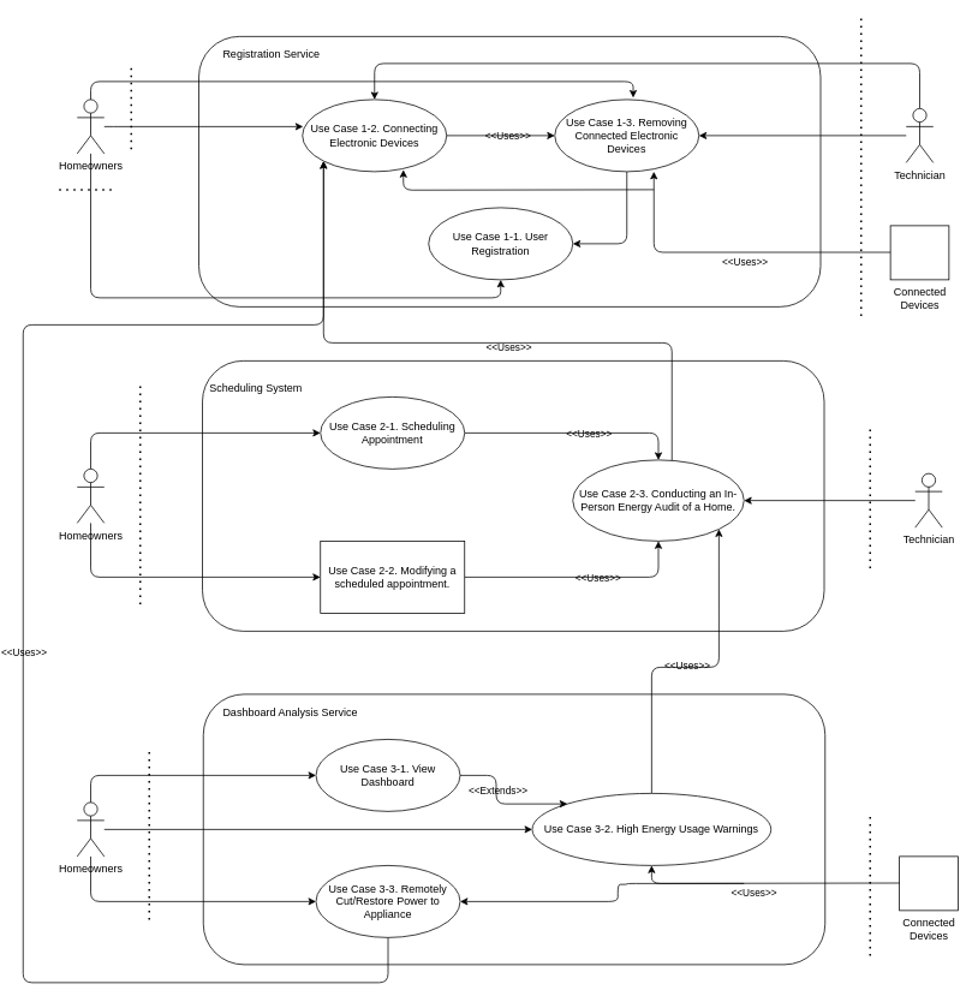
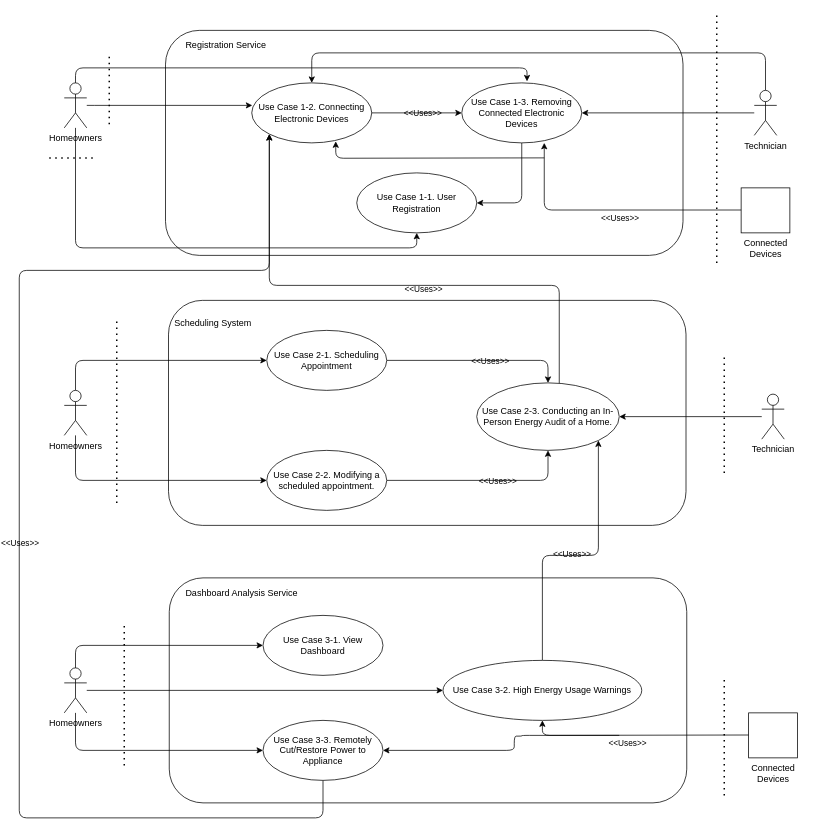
  <mxCell id="0" />
  <mxCell id="1" parent="0" />
  <mxCell id="2" value="" style="rounded=1;whiteSpace=wrap;html=1;labelBackgroundColor=none;" parent="1" vertex="1"><mxGeometry x="215" y="40" width="690" height="300" as="geometry" /></mxCell>
  <mxCell id="3" value="" style="rounded=1;whiteSpace=wrap;html=1;labelBackgroundColor=none;" parent="1" vertex="1"><mxGeometry x="219" y="400" width="690" height="300" as="geometry" /></mxCell>
  <mxCell id="4" style="edgeStyle=orthogonalEdgeStyle;rounded=1;orthogonalLoop=1;jettySize=auto;html=1;entryX=0;entryY=0.5;entryDx=0;entryDy=0;labelBackgroundColor=none;fontColor=default;" parent="1" source="6" target="11" edge="1"><mxGeometry relative="1" as="geometry"><Array as="points"><mxPoint x="95" y="480" /></Array></mxGeometry></mxCell>
  <mxCell id="5" style="edgeStyle=orthogonalEdgeStyle;rounded=1;orthogonalLoop=1;jettySize=auto;html=1;entryX=0;entryY=0.5;entryDx=0;entryDy=0;labelBackgroundColor=none;fontColor=default;" parent="1" source="6" target="14" edge="1"><mxGeometry relative="1" as="geometry"><Array as="points"><mxPoint x="95" y="640" /></Array></mxGeometry></mxCell>
  <mxCell id="6" value="Homeowners" style="shape=umlActor;verticalLabelPosition=bottom;verticalAlign=top;html=1;outlineConnect=0;labelBackgroundColor=none;rounded=1;" parent="1" vertex="1"><mxGeometry x="80" y="520" width="30" height="60" as="geometry" /></mxCell>
  <mxCell id="7" style="edgeStyle=orthogonalEdgeStyle;rounded=1;orthogonalLoop=1;jettySize=auto;html=1;entryX=1;entryY=0.5;entryDx=0;entryDy=0;labelBackgroundColor=none;fontColor=default;" parent="1" source="8" target="17" edge="1"><mxGeometry relative="1" as="geometry" /></mxCell>
  <mxCell id="8" value="Technician" style="shape=umlActor;verticalLabelPosition=bottom;verticalAlign=top;html=1;outlineConnect=0;labelBackgroundColor=none;rounded=1;" parent="1" vertex="1"><mxGeometry x="1010" y="525" width="30" height="60" as="geometry" /></mxCell>
  <mxCell id="9" style="edgeStyle=orthogonalEdgeStyle;rounded=1;orthogonalLoop=1;jettySize=auto;html=1;entryX=0.5;entryY=0;entryDx=0;entryDy=0;labelBackgroundColor=none;fontColor=default;" parent="1" source="11" target="17" edge="1"><mxGeometry relative="1" as="geometry" /></mxCell>
  <mxCell id="10" value="&amp;lt;&amp;lt;Uses&amp;gt;&amp;gt;" style="edgeLabel;html=1;align=center;verticalAlign=middle;resizable=0;points=[];labelBackgroundColor=none;rounded=1;" parent="9" vertex="1" connectable="0"><mxGeometry x="0.12" relative="1" as="geometry"><mxPoint as="offset" /></mxGeometry></mxCell>
  <mxCell id="11" value="Use Case 2-1. Scheduling Appointment" style="ellipse;whiteSpace=wrap;html=1;labelBackgroundColor=none;rounded=1;" parent="1" vertex="1"><mxGeometry x="350" y="440" width="160" height="80" as="geometry" /></mxCell>
  <mxCell id="12" style="edgeStyle=orthogonalEdgeStyle;rounded=1;orthogonalLoop=1;jettySize=auto;html=1;entryX=0.5;entryY=1;entryDx=0;entryDy=0;labelBackgroundColor=none;fontColor=default;" parent="1" source="14" target="17" edge="1"><mxGeometry relative="1" as="geometry" /></mxCell>
  <mxCell id="13" value="&amp;lt;&amp;lt;Uses&amp;gt;&amp;gt;" style="edgeLabel;html=1;align=center;verticalAlign=middle;resizable=0;points=[];labelBackgroundColor=none;rounded=1;" parent="12" vertex="1" connectable="0"><mxGeometry x="0.237" y="2" relative="1" as="geometry"><mxPoint x="-11" y="2" as="offset" /></mxGeometry></mxCell>
- <mxCell id="14" value="Use Case 2-2. Modifying a scheduled appointment." style="whiteSpace=wrap;html=1;labelBackgroundColor=none;rounded=0;" parent="1" vertex="1"><mxGeometry x="350" y="600" width="160" height="80" as="geometry" /></mxCell>
+ <mxCell id="14" value="Use Case 2-2. Modifying a scheduled appointment." style="ellipse;whiteSpace=wrap;html=1;labelBackgroundColor=none;rounded=1;" parent="1" vertex="1"><mxGeometry x="350" y="600" width="160" height="80" as="geometry" /></mxCell>
  <mxCell id="15" style="edgeStyle=orthogonalEdgeStyle;rounded=1;orthogonalLoop=1;jettySize=auto;html=1;entryX=0;entryY=1;entryDx=0;entryDy=0;labelBackgroundColor=none;fontColor=default;" parent="1" source="17" target="19" edge="1"><mxGeometry relative="1" as="geometry"><Array as="points"><mxPoint x="740" y="380" /><mxPoint x="353" y="380" /></Array></mxGeometry></mxCell>
  <mxCell id="16" value="&amp;lt;&amp;lt;Uses&amp;gt;&amp;gt;" style="edgeLabel;html=1;align=center;verticalAlign=middle;resizable=0;points=[];labelBackgroundColor=none;rounded=1;" parent="15" vertex="1" connectable="0"><mxGeometry x="-0.133" y="4" relative="1" as="geometry"><mxPoint as="offset" /></mxGeometry></mxCell>
  <mxCell id="17" value="Use Case 2-3. Conducting an In-Person Energy Audit of a Home." style="ellipse;whiteSpace=wrap;html=1;labelBackgroundColor=none;rounded=1;" parent="1" vertex="1"><mxGeometry x="630" y="510" width="190" height="90" as="geometry" /></mxCell>
  <mxCell id="18" value="Scheduling System" style="text;html=1;strokeColor=none;fillColor=none;align=left;verticalAlign=middle;whiteSpace=wrap;rounded=1;labelBackgroundColor=none;" parent="1" vertex="1"><mxGeometry x="225" y="410" width="110" height="40" as="geometry" /></mxCell>
  <mxCell id="19" value="Use Case 1-2. Connecting Electronic Devices" style="ellipse;whiteSpace=wrap;html=1;labelBackgroundColor=none;rounded=1;" parent="1" vertex="1"><mxGeometry x="330" y="110" width="160" height="80" as="geometry" /></mxCell>
  <mxCell id="20" style="edgeStyle=orthogonalEdgeStyle;rounded=1;orthogonalLoop=1;jettySize=auto;html=1;entryX=1;entryY=0.5;entryDx=0;entryDy=0;labelBackgroundColor=none;fontColor=default;" parent="1" source="21" target="22" edge="1"><mxGeometry relative="1" as="geometry"><Array as="points"><mxPoint x="690" y="270" /></Array></mxGeometry></mxCell>
  <mxCell id="21" value="Use Case 1-3. Removing Connected Electronic Devices" style="ellipse;whiteSpace=wrap;html=1;labelBackgroundColor=none;rounded=1;" parent="1" vertex="1"><mxGeometry x="610" y="110" width="160" height="80" as="geometry" /></mxCell>
  <mxCell id="22" value="Use Case 1-1. User Registration" style="ellipse;whiteSpace=wrap;html=1;labelBackgroundColor=none;rounded=1;" parent="1" vertex="1"><mxGeometry x="470" y="230" width="160" height="80" as="geometry" /></mxCell>
  <mxCell id="23" value="Registration Service" style="text;html=1;strokeColor=none;fillColor=none;align=left;verticalAlign=middle;whiteSpace=wrap;rounded=1;labelBackgroundColor=none;" parent="1" vertex="1"><mxGeometry x="240" y="40" width="175" height="40" as="geometry" /></mxCell>
  <mxCell id="24" value="" style="rounded=1;whiteSpace=wrap;html=1;labelBackgroundColor=none;" parent="1" vertex="1"><mxGeometry x="220" y="770" width="690" height="300" as="geometry" /></mxCell>
  <mxCell id="25" style="edgeStyle=orthogonalEdgeStyle;rounded=1;orthogonalLoop=1;jettySize=auto;html=1;entryX=1;entryY=1;entryDx=0;entryDy=0;labelBackgroundColor=none;fontColor=default;" parent="1" source="27" target="17" edge="1"><mxGeometry relative="1" as="geometry" /></mxCell>
  <mxCell id="26" value="&amp;lt;&amp;lt;Uses&amp;gt;&amp;gt;" style="edgeLabel;html=1;align=center;verticalAlign=middle;resizable=0;points=[];labelBackgroundColor=none;rounded=1;" parent="25" vertex="1" connectable="0"><mxGeometry x="-0.032" y="2" relative="1" as="geometry"><mxPoint x="1" as="offset" /></mxGeometry></mxCell>
  <mxCell id="27" value="Use Case 3-2. High Energy Usage Warnings" style="ellipse;whiteSpace=wrap;html=1;labelBackgroundColor=none;rounded=1;" parent="1" vertex="1"><mxGeometry x="585" y="880" width="265" height="80" as="geometry" /></mxCell>
- <mxCell id="28" style="edgeStyle=orthogonalEdgeStyle;rounded=1;orthogonalLoop=1;jettySize=auto;html=1;exitX=1;exitY=0.5;exitDx=0;exitDy=0;entryX=0;entryY=0;entryDx=0;entryDy=0;labelBackgroundColor=none;fontColor=default;" parent="1" source="30" target="27" edge="1"><mxGeometry relative="1" as="geometry" /></mxCell>
- <mxCell id="29" value="&amp;lt;&amp;lt;Extends&amp;gt;&amp;gt;" style="edgeLabel;html=1;align=center;verticalAlign=middle;resizable=0;points=[];labelBackgroundColor=none;rounded=1;" parent="28" vertex="1" connectable="0"><mxGeometry x="-0.251" y="1" relative="1" as="geometry"><mxPoint as="offset" /></mxGeometry></mxCell>
  <mxCell id="30" value="Use Case 3-1. View Dashboard" style="ellipse;whiteSpace=wrap;html=1;labelBackgroundColor=none;rounded=1;" parent="1" vertex="1"><mxGeometry x="345" y="820" width="160" height="80" as="geometry" /></mxCell>
  <mxCell id="31" style="edgeStyle=orthogonalEdgeStyle;rounded=1;orthogonalLoop=1;jettySize=auto;html=1;exitX=0.5;exitY=1;exitDx=0;exitDy=0;entryX=0;entryY=1;entryDx=0;entryDy=0;labelBackgroundColor=none;fontColor=default;" parent="1" source="33" target="19" edge="1"><mxGeometry relative="1" as="geometry"><mxPoint x="20" y="360" as="targetPoint" /><Array as="points"><mxPoint x="425" y="1090" /><mxPoint x="20" y="1090" /><mxPoint x="20" y="360" /><mxPoint x="353" y="360" /></Array></mxGeometry></mxCell>
  <mxCell id="32" value="&amp;lt;&amp;lt;Uses&amp;gt;&amp;gt;" style="edgeLabel;html=1;align=center;verticalAlign=middle;resizable=0;points=[];labelBackgroundColor=none;rounded=1;" parent="31" vertex="1" connectable="0"><mxGeometry x="-0.033" relative="1" as="geometry"><mxPoint as="offset" /></mxGeometry></mxCell>
  <mxCell id="33" value="Use Case 3-3. Remotely Cut/Restore Power to Appliance" style="ellipse;whiteSpace=wrap;html=1;labelBackgroundColor=none;rounded=1;" parent="1" vertex="1"><mxGeometry x="345" y="960" width="160" height="80" as="geometry" /></mxCell>
  <mxCell id="34" value="Dashboard Analysis Service" style="text;html=1;strokeColor=none;fillColor=none;align=left;verticalAlign=middle;whiteSpace=wrap;rounded=1;labelBackgroundColor=none;" parent="1" vertex="1"><mxGeometry x="240" y="770" width="175" height="40" as="geometry" /></mxCell>
  <mxCell id="35" style="edgeStyle=orthogonalEdgeStyle;rounded=1;orthogonalLoop=1;jettySize=auto;html=1;labelBackgroundColor=none;fontColor=default;" parent="1" source="37" edge="1"><mxGeometry relative="1" as="geometry"><mxPoint x="110" y="140" as="sourcePoint" /><mxPoint x="330.718" y="140" as="targetPoint" /><Array as="points"><mxPoint x="130" y="140" /><mxPoint x="130" y="140" /></Array></mxGeometry></mxCell>
  <mxCell id="36" style="edgeStyle=orthogonalEdgeStyle;rounded=1;orthogonalLoop=1;jettySize=auto;html=1;entryX=0.5;entryY=1;entryDx=0;entryDy=0;labelBackgroundColor=none;fontColor=default;" parent="1" source="37" target="22" edge="1"><mxGeometry relative="1" as="geometry"><Array as="points"><mxPoint x="95" y="330" /><mxPoint x="550" y="330" /></Array></mxGeometry></mxCell>
  <mxCell id="37" value="Homeowners" style="shape=umlActor;verticalLabelPosition=bottom;verticalAlign=top;html=1;outlineConnect=0;labelBackgroundColor=none;rounded=1;" parent="1" vertex="1"><mxGeometry x="80" y="110" width="30" height="60" as="geometry" /></mxCell>
  <mxCell id="38" style="edgeStyle=orthogonalEdgeStyle;rounded=1;orthogonalLoop=1;jettySize=auto;html=1;labelBackgroundColor=none;fontColor=default;" parent="1" source="40" target="21" edge="1"><mxGeometry relative="1" as="geometry" /></mxCell>
  <mxCell id="39" style="edgeStyle=orthogonalEdgeStyle;rounded=1;orthogonalLoop=1;jettySize=auto;html=1;entryX=0.5;entryY=0;entryDx=0;entryDy=0;labelBackgroundColor=none;fontColor=default;" parent="1" source="40" target="19" edge="1"><mxGeometry relative="1" as="geometry"><Array as="points"><mxPoint x="1015" y="70" /><mxPoint x="410" y="70" /></Array></mxGeometry></mxCell>
  <mxCell id="40" value="Technician" style="shape=umlActor;verticalLabelPosition=bottom;verticalAlign=top;html=1;outlineConnect=0;labelBackgroundColor=none;rounded=1;fontFamily=Helvetica;labelPosition=center;align=center;" parent="1" vertex="1"><mxGeometry x="1000" y="120" width="30" height="60" as="geometry" /></mxCell>
  <mxCell id="41" style="edgeStyle=orthogonalEdgeStyle;rounded=1;orthogonalLoop=1;jettySize=auto;html=1;labelBackgroundColor=none;fontColor=default;" parent="1" source="19" target="21" edge="1"><mxGeometry relative="1" as="geometry"><mxPoint x="398" y="79" as="sourcePoint" /><mxPoint x="618" y="119" as="targetPoint" /></mxGeometry></mxCell>
  <mxCell id="42" value="&amp;lt;&amp;lt;Uses&amp;gt;&amp;gt;" style="edgeLabel;html=1;align=center;verticalAlign=middle;resizable=0;points=[];labelBackgroundColor=none;rounded=1;" parent="41" vertex="1" connectable="0"><mxGeometry x="0.12" relative="1" as="geometry"><mxPoint as="offset" /></mxGeometry></mxCell>
  <mxCell id="43" style="edgeStyle=orthogonalEdgeStyle;rounded=1;orthogonalLoop=1;jettySize=auto;html=1;entryX=0.544;entryY=-0.025;entryDx=0;entryDy=0;entryPerimeter=0;labelBackgroundColor=none;fontColor=default;" parent="1" source="37" target="21" edge="1"><mxGeometry relative="1" as="geometry"><Array as="points"><mxPoint x="95" y="90" /><mxPoint x="697" y="90" /></Array></mxGeometry></mxCell>
  <mxCell id="44" style="edgeStyle=orthogonalEdgeStyle;rounded=1;orthogonalLoop=1;jettySize=auto;html=1;entryX=0;entryY=0.5;entryDx=0;entryDy=0;labelBackgroundColor=none;fontColor=default;" parent="1" source="47" target="30" edge="1"><mxGeometry relative="1" as="geometry"><Array as="points"><mxPoint x="95" y="860" /></Array></mxGeometry></mxCell>
  <mxCell id="45" style="edgeStyle=orthogonalEdgeStyle;rounded=1;orthogonalLoop=1;jettySize=auto;html=1;entryX=0;entryY=0.5;entryDx=0;entryDy=0;labelBackgroundColor=none;fontColor=default;" parent="1" source="47" target="33" edge="1"><mxGeometry relative="1" as="geometry"><Array as="points"><mxPoint x="95" y="1000" /></Array></mxGeometry></mxCell>
  <mxCell id="46" style="edgeStyle=orthogonalEdgeStyle;rounded=1;orthogonalLoop=1;jettySize=auto;html=1;entryX=0;entryY=0.5;entryDx=0;entryDy=0;labelBackgroundColor=none;fontColor=default;" parent="1" source="47" target="27" edge="1"><mxGeometry relative="1" as="geometry" /></mxCell>
  <mxCell id="47" value="Homeowners" style="shape=umlActor;verticalLabelPosition=bottom;verticalAlign=top;html=1;outlineConnect=0;labelBackgroundColor=none;rounded=1;" parent="1" vertex="1"><mxGeometry x="80" y="890" width="30" height="60" as="geometry" /></mxCell>
  <mxCell id="48" value="" style="endArrow=none;dashed=1;html=1;dashPattern=1 3;strokeWidth=2;rounded=1;labelBackgroundColor=none;fontColor=default;" parent="1" edge="1"><mxGeometry width="50" height="50" relative="1" as="geometry"><mxPoint x="140" y="165" as="sourcePoint" /><mxPoint x="140" y="70" as="targetPoint" /></mxGeometry></mxCell>
  <mxCell id="49" value="" style="endArrow=none;dashed=1;html=1;dashPattern=1 3;strokeWidth=2;rounded=1;labelBackgroundColor=none;fontColor=default;" parent="1" edge="1"><mxGeometry width="50" height="50" relative="1" as="geometry"><mxPoint x="60" y="210" as="sourcePoint" /><mxPoint x="120" y="210" as="targetPoint" /></mxGeometry></mxCell>
  <mxCell id="50" value="" style="endArrow=none;dashed=1;html=1;dashPattern=1 3;strokeWidth=2;rounded=1;labelBackgroundColor=none;fontColor=default;" parent="1" edge="1"><mxGeometry width="50" height="50" relative="1" as="geometry"><mxPoint x="150" y="670" as="sourcePoint" /><mxPoint x="150" y="425" as="targetPoint" /></mxGeometry></mxCell>
  <mxCell id="51" value="" style="endArrow=none;dashed=1;html=1;dashPattern=1 3;strokeWidth=2;rounded=1;labelBackgroundColor=none;fontColor=default;" parent="1" edge="1"><mxGeometry width="50" height="50" relative="1" as="geometry"><mxPoint x="950" y="350" as="sourcePoint" /><mxPoint x="950" y="20" as="targetPoint" /></mxGeometry></mxCell>
  <mxCell id="52" value="" style="endArrow=none;dashed=1;html=1;dashPattern=1 3;strokeWidth=2;rounded=1;labelBackgroundColor=none;fontColor=default;" parent="1" edge="1"><mxGeometry width="50" height="50" relative="1" as="geometry"><mxPoint x="960" y="630" as="sourcePoint" /><mxPoint x="960" y="470" as="targetPoint" /></mxGeometry></mxCell>
  <mxCell id="53" value="" style="endArrow=none;dashed=1;html=1;dashPattern=1 3;strokeWidth=2;rounded=1;labelBackgroundColor=none;fontColor=default;" parent="1" edge="1"><mxGeometry width="50" height="50" relative="1" as="geometry"><mxPoint x="160" y="1020" as="sourcePoint" /><mxPoint x="160" y="830" as="targetPoint" /></mxGeometry></mxCell>
  <mxCell id="54" value="Connected Devices" style="rounded=0;whiteSpace=wrap;html=1;labelPosition=center;verticalLabelPosition=bottom;align=center;verticalAlign=top;" vertex="1" parent="1"><mxGeometry x="982.5" y="250" width="65" height="60" as="geometry" /></mxCell>
  <mxCell id="55" style="edgeStyle=orthogonalEdgeStyle;rounded=1;orthogonalLoop=1;jettySize=auto;html=1;labelBackgroundColor=none;fontColor=default;" edge="1" parent="1"><mxGeometry relative="1" as="geometry"><mxPoint x="982.5" y="279.5" as="sourcePoint" /><mxPoint x="720" y="190" as="targetPoint" /><Array as="points"><mxPoint x="720" y="280" /><mxPoint x="720" y="190" /></Array></mxGeometry></mxCell>
  <mxCell id="56" style="edgeStyle=orthogonalEdgeStyle;rounded=1;orthogonalLoop=1;jettySize=auto;html=1;labelBackgroundColor=none;fontColor=default;entryX=0.7;entryY=0.975;entryDx=0;entryDy=0;entryPerimeter=0;" edge="1" parent="1" target="19"><mxGeometry relative="1" as="geometry"><mxPoint x="720" y="210" as="sourcePoint" /><mxPoint x="490" y="210" as="targetPoint" /></mxGeometry></mxCell>
  <mxCell id="57" value="Connected Devices" style="rounded=0;whiteSpace=wrap;html=1;labelPosition=center;verticalLabelPosition=bottom;align=center;verticalAlign=top;" vertex="1" parent="1"><mxGeometry x="992.5" y="950" width="65" height="60" as="geometry" /></mxCell>
  <mxCell id="58" value="" style="endArrow=none;dashed=1;html=1;dashPattern=1 3;strokeWidth=2;rounded=1;labelBackgroundColor=none;fontColor=default;" edge="1" parent="1"><mxGeometry width="50" height="50" relative="1" as="geometry"><mxPoint x="960" y="1060" as="sourcePoint" /><mxPoint x="960" y="900" as="targetPoint" /></mxGeometry></mxCell>
  <mxCell id="59" style="edgeStyle=orthogonalEdgeStyle;rounded=1;orthogonalLoop=1;jettySize=auto;html=1;entryX=0.5;entryY=1;entryDx=0;entryDy=0;labelBackgroundColor=none;fontColor=default;" edge="1" parent="1" target="27"><mxGeometry relative="1" as="geometry"><mxPoint x="992.5" y="979.5" as="sourcePoint" /><mxPoint x="802.5" y="979.5" as="targetPoint" /></mxGeometry></mxCell>
  <mxCell id="60" style="edgeStyle=orthogonalEdgeStyle;rounded=1;orthogonalLoop=1;jettySize=auto;html=1;entryX=1;entryY=0.5;entryDx=0;entryDy=0;labelBackgroundColor=none;fontColor=default;" edge="1" parent="1" target="33"><mxGeometry relative="1" as="geometry"><mxPoint x="820" y="980" as="sourcePoint" /><mxPoint x="630" y="980" as="targetPoint" /><Array as="points"><mxPoint x="690" y="980" /><mxPoint x="690" y="981" /><mxPoint x="680" y="981" /><mxPoint x="680" y="1000" /></Array></mxGeometry></mxCell>
  <mxCell id="61" value="&amp;lt;&amp;lt;Uses&amp;gt;&amp;gt;" style="edgeLabel;html=1;align=center;verticalAlign=middle;resizable=0;points=[];labelBackgroundColor=none;rounded=1;" vertex="1" connectable="0" parent="1"><mxGeometry x="830" y="990" as="geometry" /></mxCell>
  <mxCell id="62" value="&amp;lt;&amp;lt;Uses&amp;gt;&amp;gt;" style="edgeLabel;html=1;align=center;verticalAlign=middle;resizable=0;points=[];labelBackgroundColor=none;rounded=1;" vertex="1" connectable="0" parent="1"><mxGeometry x="820" y="290" as="geometry" /></mxCell>
